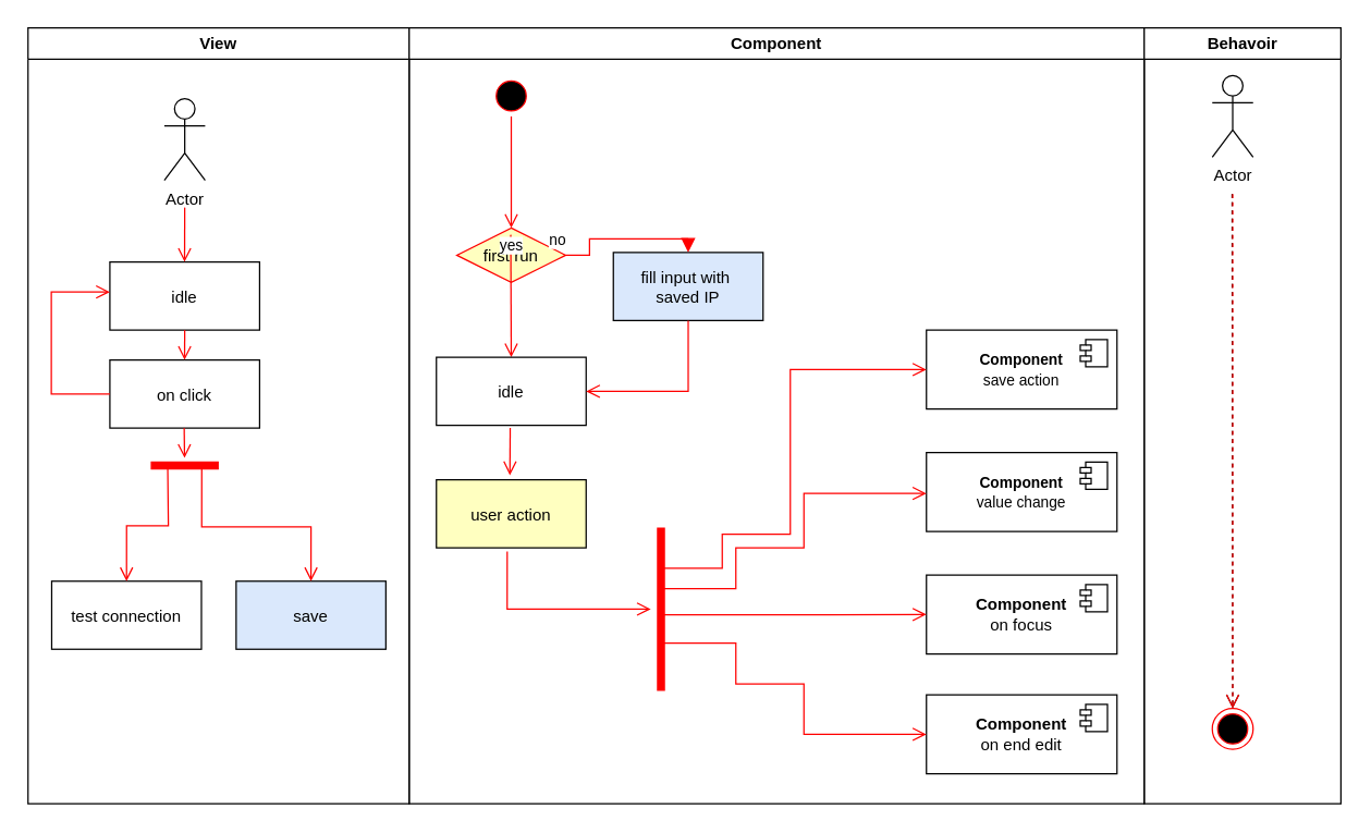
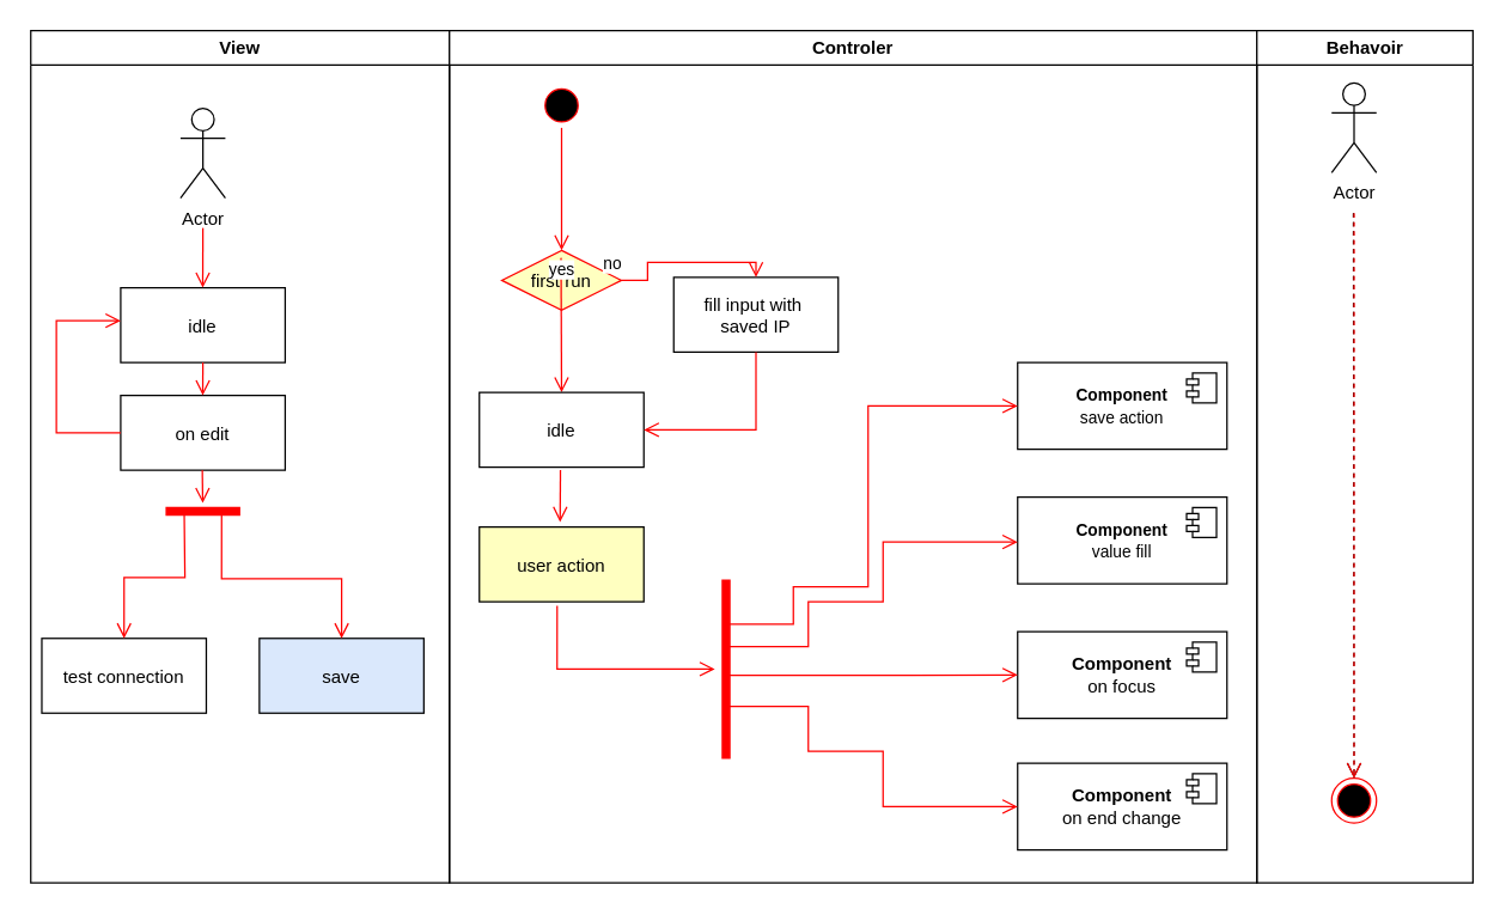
  <mxCell id="0" />
  <mxCell id="1" parent="0" />
  <mxCell id="2" value="View" style="swimlane;whiteSpace=wrap" parent="1" vertex="1"><mxGeometry x="20" y="20" width="280" height="570" as="geometry" /></mxCell>
  <mxCell id="3" value="idle" style="" parent="2" vertex="1"><mxGeometry x="60.13" y="172" width="110" height="50" as="geometry" /></mxCell>
  <mxCell id="4" value="save" style="fillColor=#dae8fc;" parent="2" vertex="1"><mxGeometry x="152.88" y="406.5" width="110" height="50" as="geometry" /></mxCell>
  <mxCell id="5" value="" style="shape=line;strokeWidth=6;strokeColor=#ff0000;rotation=-180;" parent="2" vertex="1"><mxGeometry x="90.13" y="314" width="50" height="15" as="geometry" /></mxCell>
- <mxCell id="6" value="test connection" style="" parent="2" vertex="1"><mxGeometry x="17.38" y="406.5" width="110" height="50" as="geometry" /></mxCell>
+ <mxCell id="6" value="test connection" style="" parent="2" vertex="1"><mxGeometry x="7.38" y="406.5" width="110" height="50" as="geometry" /></mxCell>
  <mxCell id="7" value="" style="edgeStyle=orthogonalEdgeStyle;elbow=horizontal;verticalAlign=bottom;endArrow=open;endSize=8;strokeColor=#FF0000;endFill=1;rounded=0;exitX=0.75;exitY=0.5;exitDx=0;exitDy=0;exitPerimeter=0;entryX=0.5;entryY=0;entryDx=0;entryDy=0;" parent="2" target="6" edge="1"><mxGeometry x="-229" y="-216" as="geometry"><mxPoint x="100.92" y="353.5" as="targetPoint" /><mxPoint x="102.63" y="324" as="sourcePoint" /></mxGeometry></mxCell>
  <mxCell id="8" value="" style="edgeStyle=orthogonalEdgeStyle;elbow=horizontal;verticalAlign=bottom;endArrow=open;endSize=8;strokeColor=#FF0000;endFill=1;rounded=0;exitX=0.25;exitY=0.5;exitDx=0;exitDy=0;exitPerimeter=0;entryX=0.5;entryY=0;entryDx=0;entryDy=0;" parent="2" target="4" edge="1"><mxGeometry x="-229" y="-216" as="geometry"><mxPoint x="121.88" y="428.5" as="targetPoint" /><mxPoint x="127.63" y="324" as="sourcePoint" /><Array as="points"><mxPoint x="128.13" y="366.5" /><mxPoint x="208.13" y="366.5" /></Array></mxGeometry></mxCell>
- <mxCell id="9" value="on click" style="" parent="2" vertex="1"><mxGeometry x="60.13" y="244" width="110" height="50" as="geometry" /></mxCell>
+ <mxCell id="9" value="on edit" style="" parent="2" vertex="1"><mxGeometry x="60.13" y="244" width="110" height="50" as="geometry" /></mxCell>
  <mxCell id="10" value="" style="edgeStyle=elbowEdgeStyle;elbow=horizontal;verticalAlign=bottom;endArrow=open;endSize=8;strokeColor=#FF0000;endFill=1;rounded=0" parent="2" edge="1"><mxGeometry x="-229" y="-216" as="geometry"><mxPoint x="115.5" y="316" as="targetPoint" /><mxPoint x="114.71" y="294" as="sourcePoint" /></mxGeometry></mxCell>
  <mxCell id="11" value="" style="edgeStyle=orthogonalEdgeStyle;elbow=horizontal;verticalAlign=bottom;endArrow=open;endSize=8;strokeColor=#FF0000;endFill=1;rounded=0;exitX=0;exitY=0.5;exitDx=0;exitDy=0;entryX=0;entryY=0.44;entryDx=0;entryDy=0;entryPerimeter=0;" parent="2" source="9" target="3" edge="1"><mxGeometry x="-229" y="-216" as="geometry"><mxPoint x="41.38" y="67" as="targetPoint" /><mxPoint x="41.38" y="269" as="sourcePoint" /><Array as="points"><mxPoint x="17.13" y="269" /><mxPoint x="17.13" y="194" /></Array></mxGeometry></mxCell>
  <mxCell id="12" value="" style="edgeStyle=elbowEdgeStyle;elbow=horizontal;verticalAlign=bottom;endArrow=open;endSize=8;strokeColor=#FF0000;endFill=1;rounded=0;entryX=0.5;entryY=0;entryDx=0;entryDy=0;exitX=0.5;exitY=1;exitDx=0;exitDy=0;" parent="2" source="3" edge="1"><mxGeometry x="-229" y="-216" as="geometry"><mxPoint x="115.13" y="244" as="targetPoint" /><mxPoint x="155.13" y="294" as="sourcePoint" /></mxGeometry></mxCell>
  <mxCell id="13" value="" style="edgeStyle=elbowEdgeStyle;elbow=horizontal;verticalAlign=bottom;endArrow=open;endSize=8;strokeColor=#FF0000;endFill=1;rounded=0" parent="2" edge="1"><mxGeometry x="320" y="20" as="geometry"><mxPoint x="115.13" y="172" as="targetPoint" /><mxPoint x="115.13" y="132" as="sourcePoint" /></mxGeometry></mxCell>
  <mxCell id="14" value="Actor" style="shape=umlActor;verticalLabelPosition=bottom;verticalAlign=top;html=1;" parent="2" vertex="1"><mxGeometry x="100.13" y="52" width="30" height="60" as="geometry" /></mxCell>
- <mxCell id="15" value="Component" style="swimlane;whiteSpace=wrap" parent="1" vertex="1"><mxGeometry x="300" y="20" width="540" height="570" as="geometry" /></mxCell>
+ <mxCell id="15" value="Controler" style="swimlane;whiteSpace=wrap" parent="1" vertex="1"><mxGeometry x="300" y="20" width="540" height="570" as="geometry" /></mxCell>
  <mxCell id="16" value="" style="ellipse;shape=startState;fillColor=#000000;strokeColor=#ff0000;" parent="15" vertex="1"><mxGeometry x="60" y="35" width="30" height="30" as="geometry" /></mxCell>
  <mxCell id="17" value="" style="edgeStyle=elbowEdgeStyle;elbow=horizontal;verticalAlign=bottom;endArrow=open;endSize=8;strokeColor=#FF0000;endFill=1;rounded=0;entryX=0.5;entryY=0;entryDx=0;entryDy=0;" parent="15" source="16" target="18" edge="1"><mxGeometry x="40" y="20" as="geometry"><mxPoint x="140" y="105.0" as="targetPoint" /></mxGeometry></mxCell>
  <mxCell id="18" value="first run" style="rhombus;fillColor=#ffffc0;strokeColor=#ff0000;" parent="15" vertex="1"><mxGeometry x="35" y="147" width="80" height="40" as="geometry" /></mxCell>
  <mxCell id="19" value="" style="edgeStyle=elbowEdgeStyle;elbow=horizontal;verticalAlign=bottom;endArrow=open;endSize=8;strokeColor=#FF0000;endFill=1;rounded=0;entryX=0.5;entryY=0;entryDx=0;entryDy=0;" parent="15" edge="1"><mxGeometry x="-549" y="-344" as="geometry"><mxPoint x="75" y="242" as="targetPoint" /><mxPoint x="74.61" y="152" as="sourcePoint" /></mxGeometry></mxCell>
  <mxCell id="20" value="yes" style="edgeLabel;html=1;align=center;verticalAlign=middle;resizable=0;points=[];" parent="19" vertex="1" connectable="0"><mxGeometry relative="1" as="geometry"><mxPoint x="-1" y="-37" as="offset" /></mxGeometry></mxCell>
- <mxCell id="21" value="fill input with &#10;saved IP" style="fillColor=#dae8fc;" parent="15" vertex="1"><mxGeometry x="150" y="165" width="110" height="50" as="geometry" /></mxCell>
- <mxCell id="22" value="" style="edgeStyle=orthogonalEdgeStyle;elbow=horizontal;verticalAlign=bottom;endArrow=block;endSize=8;strokeColor=#FF0000;endFill=1;rounded=0;entryX=0.5;entryY=0;entryDx=0;entryDy=0;exitX=1;exitY=0.5;exitDx=0;exitDy=0;" parent="15" source="18" target="21" edge="1"><mxGeometry x="-549" y="-344" as="geometry"><mxPoint x="167.51" y="143" as="targetPoint" /><mxPoint x="167.51" y="121" as="sourcePoint" /></mxGeometry></mxCell>
+ <mxCell id="21" value="fill input with &#10;saved IP" style="" parent="15" vertex="1"><mxGeometry x="150" y="165" width="110" height="50" as="geometry" /></mxCell>
+ <mxCell id="22" value="" style="edgeStyle=orthogonalEdgeStyle;elbow=horizontal;verticalAlign=bottom;endArrow=open;endSize=8;strokeColor=#FF0000;endFill=1;rounded=0;entryX=0.5;entryY=0;entryDx=0;entryDy=0;exitX=1;exitY=0.5;exitDx=0;exitDy=0;" parent="15" source="18" target="21" edge="1"><mxGeometry x="-549" y="-344" as="geometry"><mxPoint x="167.51" y="143" as="targetPoint" /><mxPoint x="167.51" y="121" as="sourcePoint" /></mxGeometry></mxCell>
  <mxCell id="23" value="no" style="edgeLabel;html=1;align=center;verticalAlign=middle;resizable=0;points=[];" parent="22" vertex="1" connectable="0"><mxGeometry relative="1" as="geometry"><mxPoint x="-51" as="offset" /></mxGeometry></mxCell>
  <mxCell id="24" value="idle" style="" parent="15" vertex="1"><mxGeometry x="20" y="242" width="110" height="50" as="geometry" /></mxCell>
  <mxCell id="25" value="" style="edgeStyle=orthogonalEdgeStyle;elbow=horizontal;verticalAlign=bottom;endArrow=open;endSize=8;strokeColor=#FF0000;endFill=1;rounded=0;entryX=1;entryY=0.5;entryDx=0;entryDy=0;exitX=0.5;exitY=1;exitDx=0;exitDy=0;" parent="15" source="21" target="24" edge="1"><mxGeometry x="-509" y="-216" as="geometry"><mxPoint x="190" y="262" as="targetPoint" /><mxPoint x="200" y="232" as="sourcePoint" /><Array as="points"><mxPoint x="205" y="267" /></Array></mxGeometry></mxCell>
- <mxCell id="26" value="&lt;font style=&quot;font-size: 11px;&quot;&gt;&lt;b&gt;Component&lt;/b&gt;&lt;br&gt;value change&lt;br&gt;&lt;/font&gt;" style="html=1;dropTarget=0;whiteSpace=wrap;" parent="15" vertex="1"><mxGeometry x="380" y="312" width="140" height="58" as="geometry" /></mxCell>
+ <mxCell id="26" value="&lt;font style=&quot;font-size: 11px;&quot;&gt;&lt;b&gt;Component&lt;/b&gt;&lt;br&gt;value fill&lt;br&gt;&lt;/font&gt;" style="html=1;dropTarget=0;whiteSpace=wrap;" parent="15" vertex="1"><mxGeometry x="380" y="312" width="140" height="58" as="geometry" /></mxCell>
  <mxCell id="27" value="" style="shape=module;jettyWidth=8;jettyHeight=4;" parent="26" vertex="1"><mxGeometry x="1" width="20" height="20" relative="1" as="geometry"><mxPoint x="-27" y="7" as="offset" /></mxGeometry></mxCell>
  <mxCell id="28" value="&lt;b&gt;Component&lt;/b&gt;&lt;br&gt;on focus" style="html=1;dropTarget=0;whiteSpace=wrap;" parent="15" vertex="1"><mxGeometry x="380" y="402" width="140" height="58" as="geometry" /></mxCell>
  <mxCell id="29" value="" style="shape=module;jettyWidth=8;jettyHeight=4;" parent="28" vertex="1"><mxGeometry x="1" width="20" height="20" relative="1" as="geometry"><mxPoint x="-27" y="7" as="offset" /></mxGeometry></mxCell>
- <mxCell id="30" value="&lt;b&gt;Component&lt;/b&gt;&lt;br&gt;on end edit" style="html=1;dropTarget=0;whiteSpace=wrap;" parent="15" vertex="1"><mxGeometry x="380" y="490" width="140" height="58" as="geometry" /></mxCell>
+ <mxCell id="30" value="&lt;b&gt;Component&lt;/b&gt;&lt;br&gt;on end change" style="html=1;dropTarget=0;whiteSpace=wrap;" parent="15" vertex="1"><mxGeometry x="380" y="490" width="140" height="58" as="geometry" /></mxCell>
  <mxCell id="31" value="" style="shape=module;jettyWidth=8;jettyHeight=4;" parent="30" vertex="1"><mxGeometry x="1" width="20" height="20" relative="1" as="geometry"><mxPoint x="-27" y="7" as="offset" /></mxGeometry></mxCell>
  <mxCell id="32" value="" style="shape=line;strokeWidth=6;strokeColor=#ff0000;rotation=90;" parent="15" vertex="1"><mxGeometry x="125" y="419.5" width="120" height="15" as="geometry" /></mxCell>
  <mxCell id="33" value="" style="edgeStyle=orthogonalEdgeStyle;elbow=horizontal;verticalAlign=bottom;endArrow=open;endSize=8;strokeColor=#FF0000;endFill=1;rounded=0;exitX=0.135;exitY=0.389;exitDx=0;exitDy=0;exitPerimeter=0;" parent="15" source="32" target="26" edge="1"><mxGeometry x="-509" y="-216" as="geometry"><mxPoint x="370" y="342" as="targetPoint" /><mxPoint x="210.05" y="319" as="sourcePoint" /><Array as="points"><mxPoint x="187" y="412" /><mxPoint x="240" y="412" /><mxPoint x="240" y="382" /><mxPoint x="290" y="382" /><mxPoint x="290" y="342" /></Array></mxGeometry></mxCell>
  <mxCell id="34" value="" style="edgeStyle=elbowEdgeStyle;elbow=horizontal;verticalAlign=bottom;endArrow=open;endSize=8;strokeColor=#FF0000;endFill=1;rounded=0;entryX=0;entryY=0.5;entryDx=0;entryDy=0;exitX=0.535;exitY=0.46;exitDx=0;exitDy=0;exitPerimeter=0;" parent="15" source="32" target="28" edge="1"><mxGeometry x="40" y="20" as="geometry"><mxPoint x="325" y="423.25" as="targetPoint" /><mxPoint x="192.5" y="430.75" as="sourcePoint" /><Array as="points"><mxPoint x="290" y="430.75" /></Array></mxGeometry></mxCell>
  <mxCell id="35" value="" style="edgeStyle=orthogonalEdgeStyle;elbow=horizontal;verticalAlign=bottom;endArrow=open;endSize=8;strokeColor=#FF0000;endFill=1;rounded=0;exitX=0.75;exitY=0.5;exitDx=0;exitDy=0;exitPerimeter=0;entryX=0;entryY=0.5;entryDx=0;entryDy=0;" parent="15" source="32" target="30" edge="1"><mxGeometry x="-509" y="-216" as="geometry"><mxPoint x="350" y="452" as="targetPoint" /><mxPoint x="187" y="475.5" as="sourcePoint" /><Array as="points"><mxPoint x="185" y="452" /><mxPoint x="240" y="452" /><mxPoint x="240" y="482" /><mxPoint x="290" y="482" /><mxPoint x="290" y="519" /></Array></mxGeometry></mxCell>
  <mxCell id="36" value="&lt;font style=&quot;font-size: 11px;&quot;&gt;&lt;b&gt;Component&lt;/b&gt;&lt;br&gt;save action&lt;br&gt;&lt;/font&gt;" style="html=1;dropTarget=0;whiteSpace=wrap;" parent="15" vertex="1"><mxGeometry x="380" y="222" width="140" height="58" as="geometry" /></mxCell>
  <mxCell id="37" value="" style="shape=module;jettyWidth=8;jettyHeight=4;" parent="36" vertex="1"><mxGeometry x="1" width="20" height="20" relative="1" as="geometry"><mxPoint x="-27" y="7" as="offset" /></mxGeometry></mxCell>
  <mxCell id="38" value="" style="edgeStyle=orthogonalEdgeStyle;elbow=horizontal;verticalAlign=bottom;endArrow=open;endSize=8;strokeColor=#FF0000;endFill=1;rounded=0;entryX=0;entryY=0.5;entryDx=0;entryDy=0;exitX=0.25;exitY=0.5;exitDx=0;exitDy=0;exitPerimeter=0;" parent="15" source="32" target="36" edge="1"><mxGeometry x="-509" y="-216" as="geometry"><mxPoint x="350" y="252" as="targetPoint" /><mxPoint x="200" y="342" as="sourcePoint" /><Array as="points"><mxPoint x="230" y="397" /><mxPoint x="230" y="372" /><mxPoint x="280" y="372" /><mxPoint x="280" y="251" /></Array></mxGeometry></mxCell>
  <mxCell id="39" value="user action" style="fillColor=#ffffc0;" parent="15" vertex="1"><mxGeometry x="20" y="332" width="110" height="50" as="geometry" /></mxCell>
  <mxCell id="40" value="" style="edgeStyle=elbowEdgeStyle;elbow=horizontal;verticalAlign=bottom;endArrow=open;endSize=8;strokeColor=#FF0000;endFill=1;rounded=0;exitX=0.493;exitY=1.037;exitDx=0;exitDy=0;exitPerimeter=0;entryX=0.494;entryY=-0.067;entryDx=0;entryDy=0;entryPerimeter=0;" parent="15" source="24" target="39" edge="1"><mxGeometry x="40" y="20" as="geometry"><mxPoint x="75" y="332" as="targetPoint" /><mxPoint x="74.71" y="292" as="sourcePoint" /></mxGeometry></mxCell>
  <mxCell id="41" value="" style="edgeStyle=orthogonalEdgeStyle;elbow=horizontal;verticalAlign=bottom;endArrow=open;endSize=8;strokeColor=#FF0000;endFill=1;rounded=0;exitX=0.473;exitY=1.053;exitDx=0;exitDy=0;exitPerimeter=0;" parent="15" source="39" target="32" edge="1"><mxGeometry x="40" y="20" as="geometry"><mxPoint x="74.83" y="434.5" as="targetPoint" /><mxPoint x="74.83" y="399.5" as="sourcePoint" /><Array as="points"><mxPoint x="72" y="427" /></Array></mxGeometry></mxCell>
  <mxCell id="42" value="Behavoir" style="swimlane;whiteSpace=wrap;startSize=23;" parent="1" vertex="1"><mxGeometry x="840" y="20" width="144.5" height="570" as="geometry" /></mxCell>
  <mxCell id="43" value="" style="ellipse;shape=endState;fillColor=#000000;strokeColor=#ff0000" parent="42" vertex="1"><mxGeometry x="50" y="500" width="30" height="30" as="geometry" /></mxCell>
  <mxCell id="44" value="Actor" style="shape=umlActor;verticalLabelPosition=bottom;verticalAlign=top;html=1;" parent="42" vertex="1"><mxGeometry x="50" y="35" width="30" height="60" as="geometry" /></mxCell>
  <mxCell id="45" value="" style="edgeStyle=elbowEdgeStyle;elbow=horizontal;verticalAlign=bottom;endArrow=open;endSize=8;strokeColor=#000000;endFill=1;rounded=0;entryX=0.5;entryY=0;entryDx=0;entryDy=0;dashed=1;" parent="42" target="43" edge="1"><mxGeometry x="-500" y="20" as="geometry"><mxPoint x="64.58" y="169" as="targetPoint" /><mxPoint x="64.58" y="122" as="sourcePoint" /></mxGeometry></mxCell>
  <mxCell id="46" value="" style="edgeStyle=elbowEdgeStyle;elbow=horizontal;verticalAlign=bottom;endArrow=open;endSize=8;strokeColor=#FF0000;endFill=1;rounded=0;dashed=1;" edge="1" parent="42" target="43"><mxGeometry x="-500" y="20" as="geometry"><mxPoint x="64.63" y="182" as="targetPoint" /><mxPoint x="65" y="122" as="sourcePoint" /></mxGeometry></mxCell>
